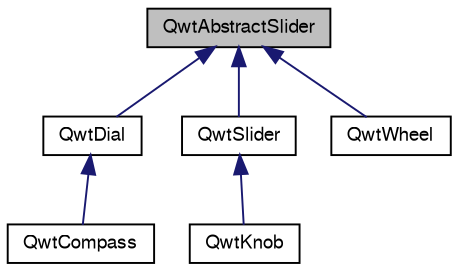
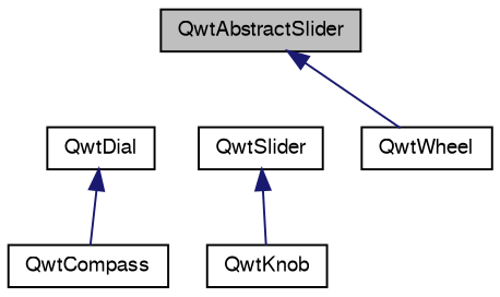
  digraph {
    node [color=black fillcolor=white fontname=FreeSans fontsize=10 shape=record style=filled]
    edge [color=midnightblue dir=back fontname=FreeSans fontsize=10 labelfontname=FreeSans labelfontsize=10 style=solid]
    n1 [fillcolor=grey75 fontcolor=black height=0.2 label=QwtAbstractSlider width=0.4]
    n2 [height=0.2 label=QwtDial width=0.4]
    n3 [height=0.2 label=QwtSlider width=0.4]
    n4 [height=0.2 label=QwtWheel width=0.4]
    n5 [height=0.2 label=QwtCompass width=0.4]
    n6 [height=0.2 label=QwtKnob width=0.4]
-   n1 -> n2
-   n1 -> n3
    n1 -> n4
    n2 -> n5
    n3 -> n6
  }
